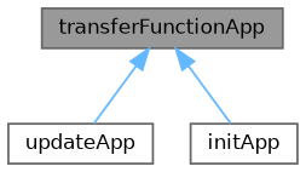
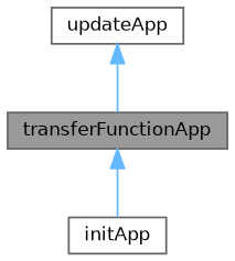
  digraph {
    rankdir=TB
    node [color=grey40 fillcolor=white fontname=Helvetica fontsize=10 shape=box style=filled]
    edge [color=steelblue1 dir=back fontname=Helvetica fontsize=10 labelfontname=Helvetica labelfontsize=10 style=solid]
    n1 [color=gray40 fillcolor=grey60 fontcolor=black height=0.2 label=transferFunctionApp width=0.4]
    n2 [height=0.2 label=updateApp width=0.4]
    n3 [height=0.2 label=initApp width=0.4]
-   n1 -> n2
+   n2 -> n1
    n1 -> n3
  }
